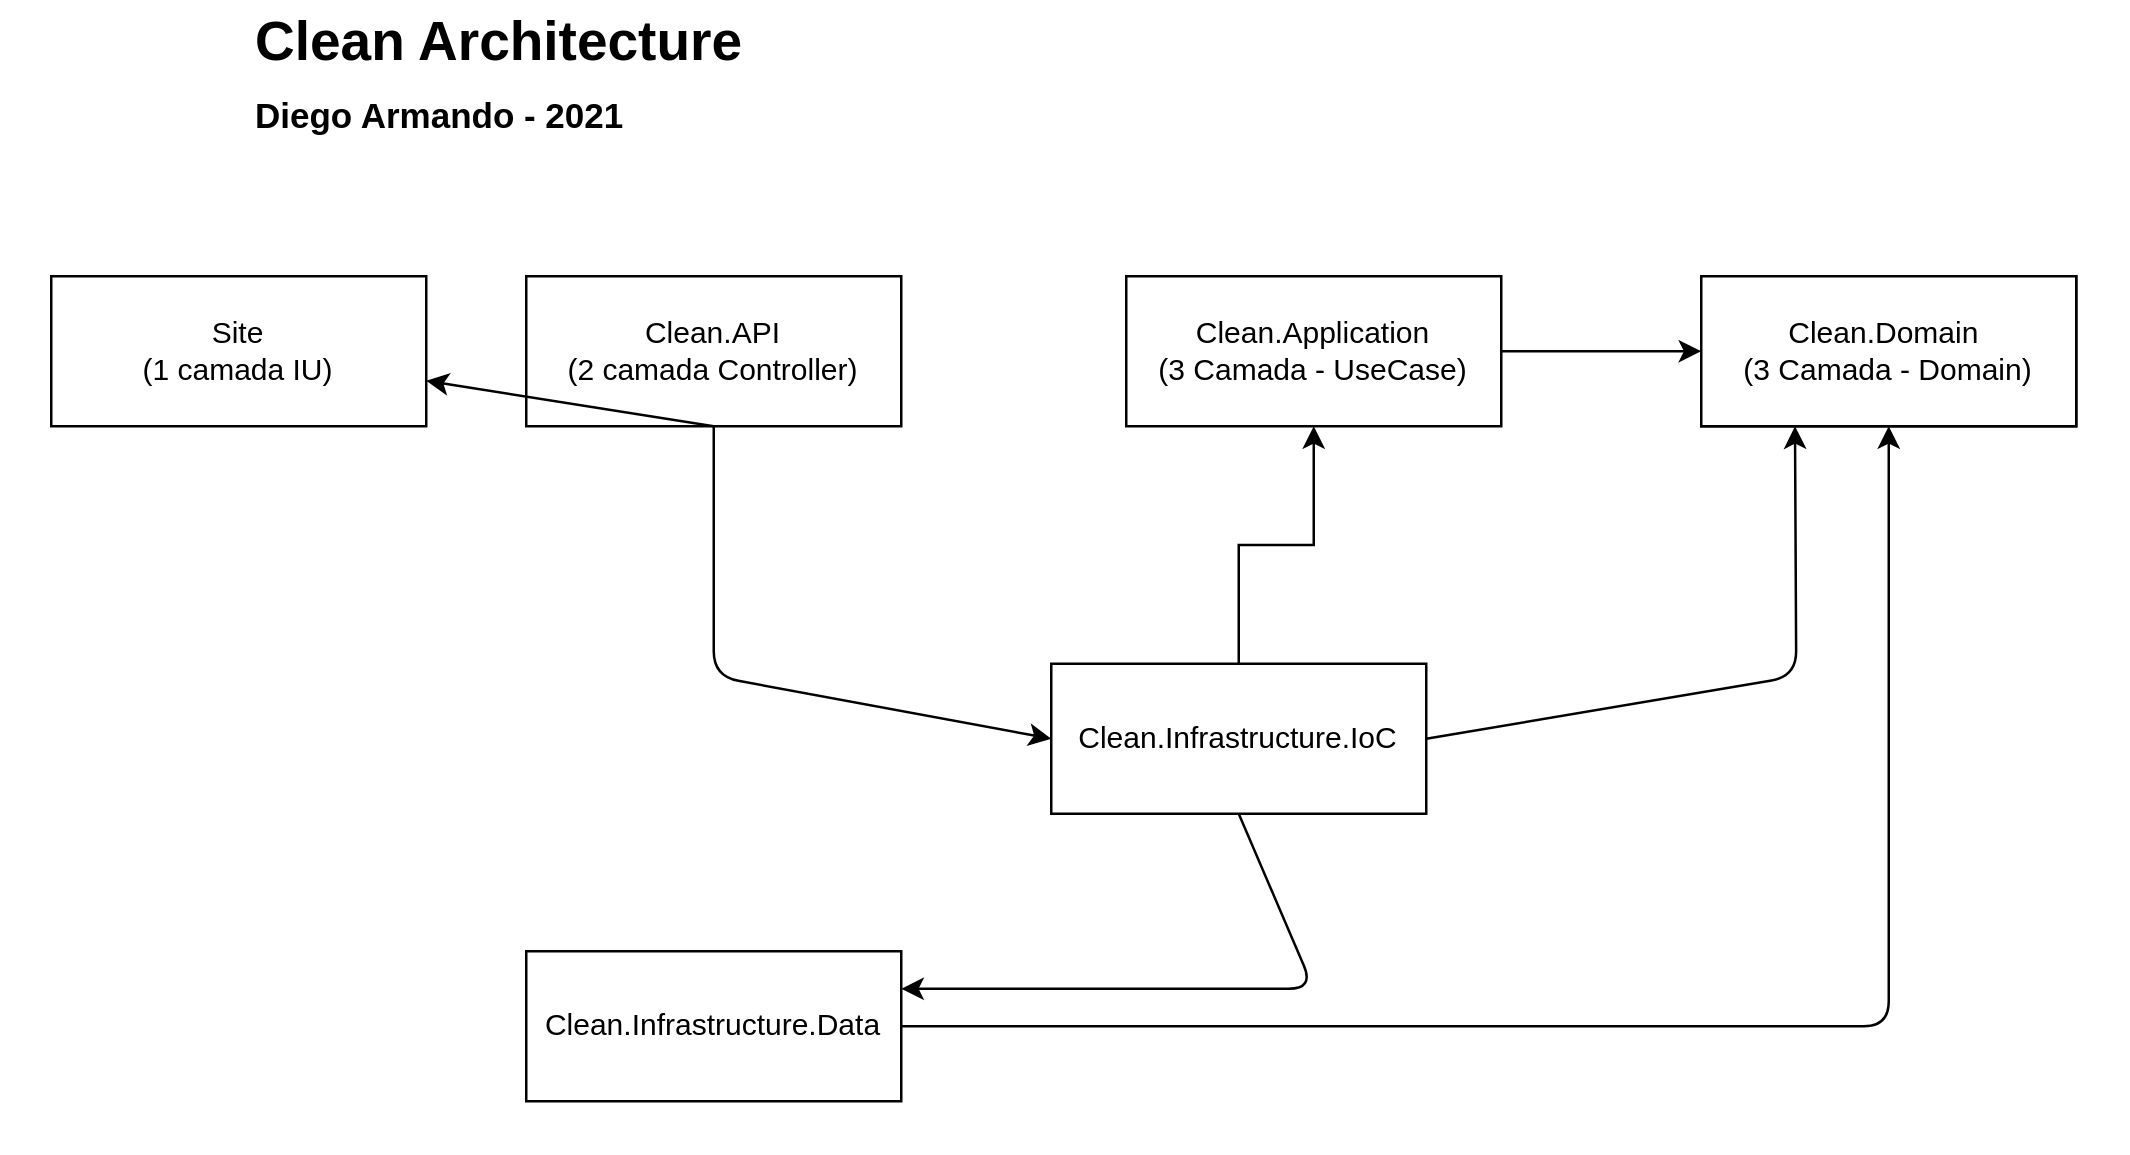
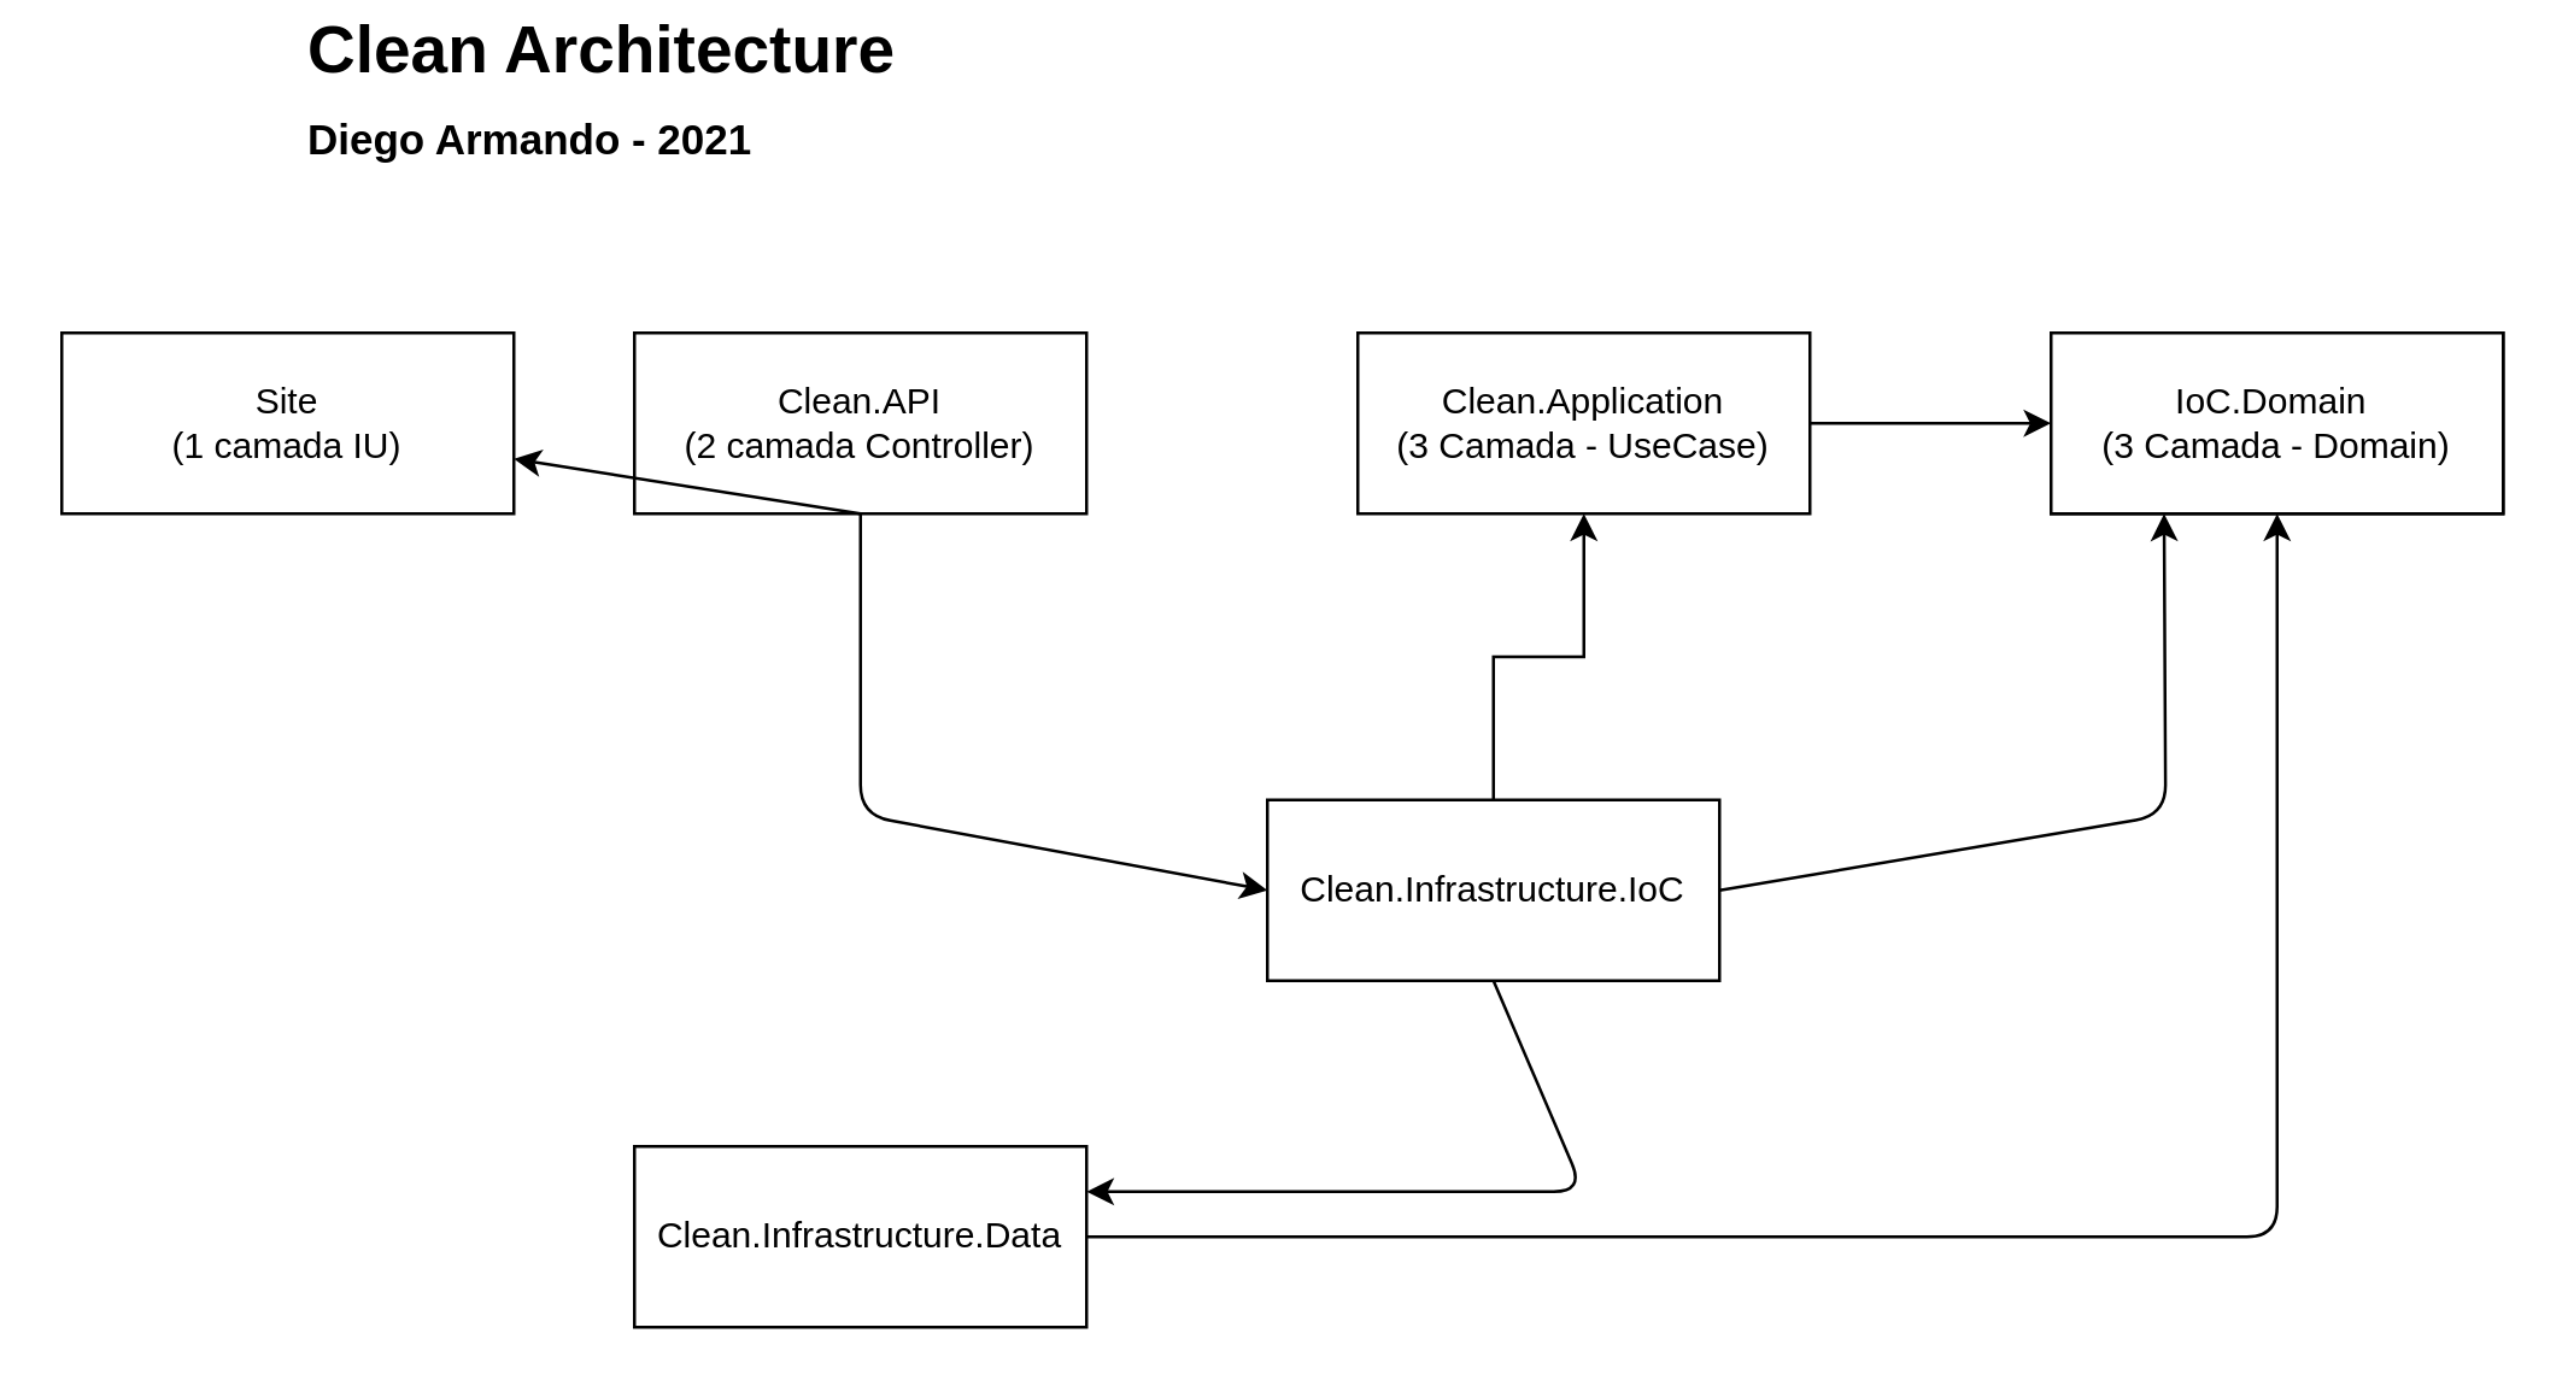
  <mxCell id="0" />
  <mxCell id="1" parent="0" />
  <mxCell id="2" value="Clean.API&lt;br&gt;(2 camada Controller)" style="rounded=0;whiteSpace=wrap;html=1;" vertex="1" parent="1"><mxGeometry x="210" y="110" width="150" height="60" as="geometry" /></mxCell>
  <mxCell id="3" value="Clean.Application&lt;br&gt;(3 Camada - UseCase)" style="rounded=0;whiteSpace=wrap;html=1;" vertex="1" parent="1"><mxGeometry x="450" y="110" width="150" height="60" as="geometry" /></mxCell>
  <mxCell id="4" value="BPI.Application" style="rounded=0;whiteSpace=wrap;html=1;" vertex="1" parent="1"><mxGeometry x="680" y="110" width="150" height="60" as="geometry" /></mxCell>
  <mxCell id="5" value="Clean.Infrastructure.Data" style="rounded=0;whiteSpace=wrap;html=1;" vertex="1" parent="1"><mxGeometry x="210" y="380" width="150" height="60" as="geometry" /></mxCell>
  <mxCell id="6" value="" style="edgeStyle=orthogonalEdgeStyle;rounded=0;orthogonalLoop=1;jettySize=auto;html=1;fontSize=22;entryX=0.5;entryY=1;entryDx=0;entryDy=0;" edge="1" parent="1" source="7" target="3"><mxGeometry relative="1" as="geometry"><mxPoint x="525" y="160" as="targetPoint" /></mxGeometry></mxCell>
  <mxCell id="7" value="Clean.Infrastructure.IoC" style="rounded=0;whiteSpace=wrap;html=1;" vertex="1" parent="1"><mxGeometry x="420" y="265" width="150" height="60" as="geometry" /></mxCell>
  <mxCell id="8" value="Clean Architecture&lt;br&gt;&lt;font style=&quot;font-size: 14px&quot;&gt;Diego Armando - 2021&lt;/font&gt;" style="text;html=1;strokeColor=none;fillColor=none;align=left;verticalAlign=middle;whiteSpace=wrap;rounded=0;fontSize=22;fontStyle=1" vertex="1" parent="1"><mxGeometry x="100" y="20" width="430" height="20" as="geometry" /></mxCell>
- <mxCell id="9" value="Clean.Domain&amp;nbsp;&lt;br&gt;(3 Camada - Domain)" style="rounded=0;whiteSpace=wrap;html=1;" vertex="1" parent="1"><mxGeometry x="680" y="110" width="150" height="60" as="geometry" /></mxCell>
+ <mxCell id="9" value="IoC.Domain&amp;nbsp;&lt;br&gt;(3 Camada - Domain)" style="rounded=0;whiteSpace=wrap;html=1;" vertex="1" parent="1"><mxGeometry x="680" y="110" width="150" height="60" as="geometry" /></mxCell>
  <mxCell id="10" value="" style="endArrow=classic;html=1;fontSize=22;exitX=0.5;exitY=1;exitDx=0;exitDy=0;" edge="1" parent="1" source="2" target="16"><mxGeometry width="50" height="50" relative="1" as="geometry"><mxPoint x="290" y="250" as="sourcePoint" /><mxPoint x="340" y="200" as="targetPoint" /></mxGeometry></mxCell>
  <mxCell id="11" value="" style="endArrow=classic;html=1;fontSize=22;exitX=0.5;exitY=1;exitDx=0;exitDy=0;entryX=0;entryY=0.5;entryDx=0;entryDy=0;" edge="1" parent="1" source="2" target="7"><mxGeometry width="50" height="50" relative="1" as="geometry"><mxPoint x="410" y="270" as="sourcePoint" /><mxPoint x="460" y="220" as="targetPoint" /><Array as="points"><mxPoint x="285" y="270" /></Array></mxGeometry></mxCell>
  <mxCell id="12" value="" style="endArrow=classic;html=1;fontSize=22;exitX=1;exitY=0.5;exitDx=0;exitDy=0;entryX=0;entryY=0.5;entryDx=0;entryDy=0;" edge="1" parent="1" source="3" target="9"><mxGeometry width="50" height="50" relative="1" as="geometry"><mxPoint x="620" y="310" as="sourcePoint" /><mxPoint x="670" y="260" as="targetPoint" /></mxGeometry></mxCell>
  <mxCell id="13" value="" style="endArrow=classic;html=1;fontSize=22;exitX=1;exitY=0.5;exitDx=0;exitDy=0;entryX=0.5;entryY=1;entryDx=0;entryDy=0;" edge="1" parent="1" source="5" target="9"><mxGeometry width="50" height="50" relative="1" as="geometry"><mxPoint x="580" y="440" as="sourcePoint" /><mxPoint x="630" y="390" as="targetPoint" /><Array as="points"><mxPoint x="755" y="410" /></Array></mxGeometry></mxCell>
  <mxCell id="14" value="" style="endArrow=classic;html=1;fontSize=22;exitX=1;exitY=0.5;exitDx=0;exitDy=0;entryX=0.25;entryY=1;entryDx=0;entryDy=0;" edge="1" parent="1" source="7" target="9"><mxGeometry width="50" height="50" relative="1" as="geometry"><mxPoint x="630" y="310" as="sourcePoint" /><mxPoint x="680" y="260" as="targetPoint" /><Array as="points"><mxPoint x="718" y="270" /></Array></mxGeometry></mxCell>
  <mxCell id="15" value="" style="endArrow=classic;html=1;fontSize=22;exitX=0.5;exitY=1;exitDx=0;exitDy=0;entryX=1;entryY=0.25;entryDx=0;entryDy=0;" edge="1" parent="1" source="7" target="5"><mxGeometry width="50" height="50" relative="1" as="geometry"><mxPoint x="550" y="380" as="sourcePoint" /><mxPoint x="370" y="400" as="targetPoint" /><Array as="points"><mxPoint x="525" y="395" /></Array></mxGeometry></mxCell>
  <mxCell id="16" value="Site&lt;br&gt;(1 camada IU)" style="rounded=0;whiteSpace=wrap;html=1;" vertex="1" parent="1"><mxGeometry x="20" y="110" width="150" height="60" as="geometry" /></mxCell>
